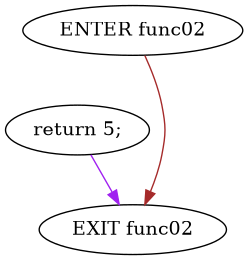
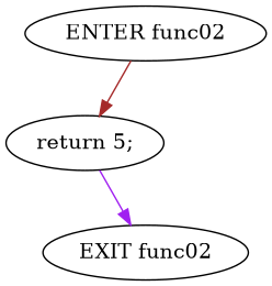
  digraph {
    n1 [label="ENTER func02"]
    n2 [label="return 5;"]
    n3 [label="EXIT func02"]
-   n1 -> n3 [color=brown]
+   n1 -> n2 [color=brown]
    n2 -> n3 [color=purple]
  }
